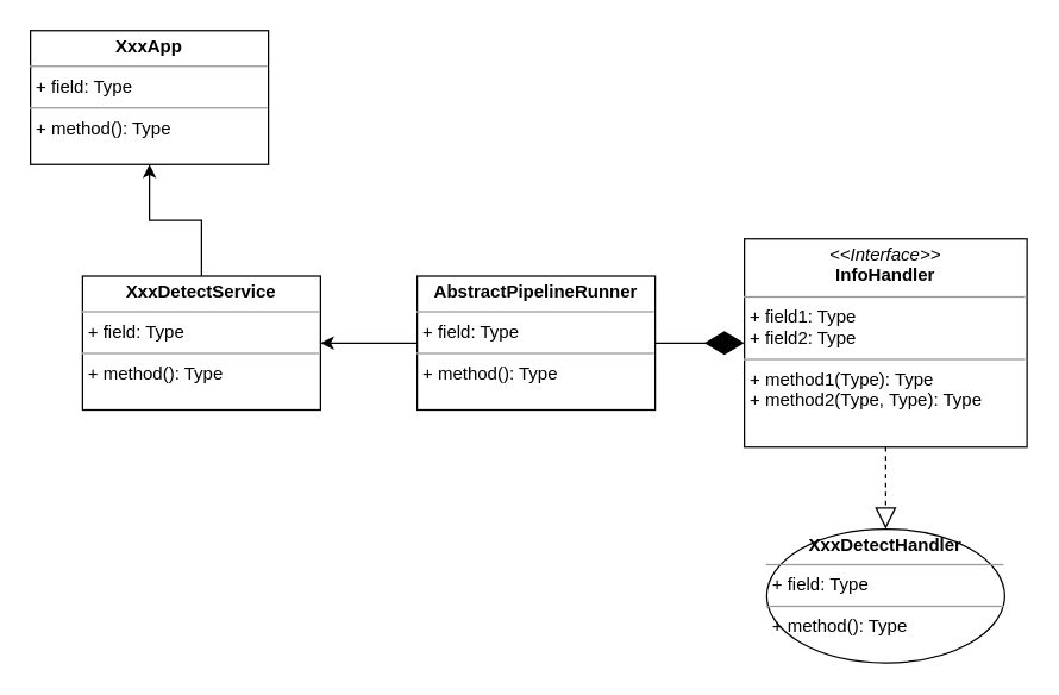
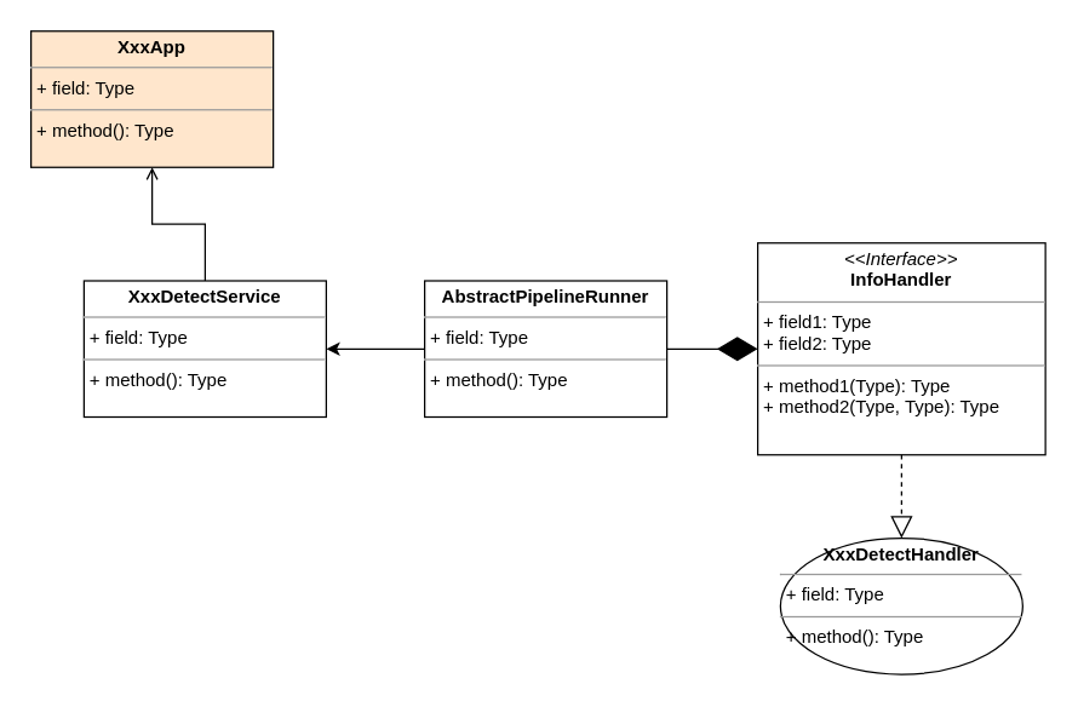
  <mxCell id="0" />
  <mxCell id="1" parent="0" />
  <mxCell id="2" value="&lt;p style=&quot;margin: 0px ; margin-top: 4px ; text-align: center&quot;&gt;&lt;i&gt;&amp;lt;&amp;lt;Interface&amp;gt;&amp;gt;&lt;/i&gt;&lt;br&gt;&lt;b&gt;InfoHandler&lt;/b&gt;&lt;br&gt;&lt;/p&gt;&lt;hr size=&quot;1&quot;&gt;&lt;p style=&quot;margin: 0px ; margin-left: 4px&quot;&gt;+ field1: Type&lt;br&gt;+ field2: Type&lt;/p&gt;&lt;hr size=&quot;1&quot;&gt;&lt;p style=&quot;margin: 0px ; margin-left: 4px&quot;&gt;+ method1(Type): Type&lt;br&gt;+ method2(Type, Type): Type&lt;/p&gt;" style="verticalAlign=top;align=left;overflow=fill;fontSize=12;fontFamily=Helvetica;html=1;" vertex="1" parent="1"><mxGeometry x="500" y="160" width="190" height="140" as="geometry" /></mxCell>
  <mxCell id="3" value="&lt;p style=&quot;margin: 0px ; margin-top: 4px ; text-align: center&quot;&gt;&lt;b&gt;XxxDetectHandler&lt;/b&gt;&lt;br&gt;&lt;/p&gt;&lt;hr size=&quot;1&quot;&gt;&lt;p style=&quot;margin: 0px ; margin-left: 4px&quot;&gt;+ field: Type&lt;/p&gt;&lt;hr size=&quot;1&quot;&gt;&lt;p style=&quot;margin: 0px ; margin-left: 4px&quot;&gt;+ method(): Type&lt;/p&gt;" style="ellipse;verticalAlign=top;align=left;overflow=fill;fontSize=12;fontFamily=Helvetica;html=1;" vertex="1" parent="1"><mxGeometry x="515" y="355" width="160" height="90" as="geometry" /></mxCell>
- <mxCell id="4" value="&lt;p style=&quot;margin: 0px ; margin-top: 4px ; text-align: center&quot;&gt;&lt;b&gt;XxxApp&lt;/b&gt;&lt;/p&gt;&lt;hr size=&quot;1&quot;&gt;&lt;p style=&quot;margin: 0px ; margin-left: 4px&quot;&gt;+ field: Type&lt;/p&gt;&lt;hr size=&quot;1&quot;&gt;&lt;p style=&quot;margin: 0px ; margin-left: 4px&quot;&gt;+ method(): Type&lt;/p&gt;" style="verticalAlign=top;align=left;overflow=fill;fontSize=12;fontFamily=Helvetica;html=1;" vertex="1" parent="1"><mxGeometry x="20" y="20" width="160" height="90" as="geometry" /></mxCell>
+ <mxCell id="4" value="&lt;p style=&quot;margin: 0px ; margin-top: 4px ; text-align: center&quot;&gt;&lt;b&gt;XxxApp&lt;/b&gt;&lt;/p&gt;&lt;hr size=&quot;1&quot;&gt;&lt;p style=&quot;margin: 0px ; margin-left: 4px&quot;&gt;+ field: Type&lt;/p&gt;&lt;hr size=&quot;1&quot;&gt;&lt;p style=&quot;margin: 0px ; margin-left: 4px&quot;&gt;+ method(): Type&lt;/p&gt;" style="verticalAlign=top;align=left;overflow=fill;fontSize=12;fontFamily=Helvetica;html=1;fillColor=#ffe6cc;" vertex="1" parent="1"><mxGeometry x="20" y="20" width="160" height="90" as="geometry" /></mxCell>
  <mxCell id="5" style="edgeStyle=orthogonalEdgeStyle;rounded=0;orthogonalLoop=1;jettySize=auto;html=1;exitX=0;exitY=0.5;exitDx=0;exitDy=0;entryX=1;entryY=0.5;entryDx=0;entryDy=0;" edge="1" parent="1" source="6" target="8"><mxGeometry relative="1" as="geometry" /></mxCell>
  <mxCell id="6" value="&lt;p style=&quot;margin: 0px ; margin-top: 4px ; text-align: center&quot;&gt;&lt;b&gt;AbstractPipelineRunner&lt;/b&gt;&lt;br&gt;&lt;/p&gt;&lt;hr size=&quot;1&quot;&gt;&lt;p style=&quot;margin: 0px ; margin-left: 4px&quot;&gt;+ field: Type&lt;/p&gt;&lt;hr size=&quot;1&quot;&gt;&lt;p style=&quot;margin: 0px ; margin-left: 4px&quot;&gt;+ method(): Type&lt;/p&gt;" style="verticalAlign=top;align=left;overflow=fill;fontSize=12;fontFamily=Helvetica;html=1;" vertex="1" parent="1"><mxGeometry x="280" y="185" width="160" height="90" as="geometry" /></mxCell>
- <mxCell id="7" style="edgeStyle=orthogonalEdgeStyle;rounded=0;orthogonalLoop=1;jettySize=auto;html=1;exitX=0.5;exitY=0;exitDx=0;exitDy=0;" edge="1" parent="1" source="8" target="4"><mxGeometry relative="1" as="geometry" /></mxCell>
+ <mxCell id="7" style="edgeStyle=orthogonalEdgeStyle;rounded=0;orthogonalLoop=1;jettySize=auto;html=1;exitX=0.5;exitY=0;exitDx=0;exitDy=0;endArrow=open;" edge="1" parent="1" source="8" target="4"><mxGeometry relative="1" as="geometry" /></mxCell>
  <mxCell id="8" value="&lt;p style=&quot;margin: 0px ; margin-top: 4px ; text-align: center&quot;&gt;&lt;b&gt;XxxDetectService&lt;/b&gt;&lt;br&gt;&lt;/p&gt;&lt;hr size=&quot;1&quot;&gt;&lt;p style=&quot;margin: 0px ; margin-left: 4px&quot;&gt;+ field: Type&lt;/p&gt;&lt;hr size=&quot;1&quot;&gt;&lt;p style=&quot;margin: 0px ; margin-left: 4px&quot;&gt;+ method(): Type&lt;/p&gt;" style="verticalAlign=top;align=left;overflow=fill;fontSize=12;fontFamily=Helvetica;html=1;" vertex="1" parent="1"><mxGeometry x="55" y="185" width="160" height="90" as="geometry" /></mxCell>
  <mxCell id="9" value="" style="endArrow=block;dashed=1;endFill=0;endSize=12;html=1;entryX=0.5;entryY=0;entryDx=0;entryDy=0;" edge="1" parent="1" source="2" target="3"><mxGeometry width="160" relative="1" as="geometry"><mxPoint x="350" y="330" as="sourcePoint" /><mxPoint x="510" y="330" as="targetPoint" /></mxGeometry></mxCell>
  <mxCell id="10" value="" style="endArrow=diamondThin;endFill=1;endSize=24;html=1;" edge="1" parent="1" source="6" target="2"><mxGeometry width="160" relative="1" as="geometry"><mxPoint x="350" y="330" as="sourcePoint" /><mxPoint x="510" y="330" as="targetPoint" /></mxGeometry></mxCell>
